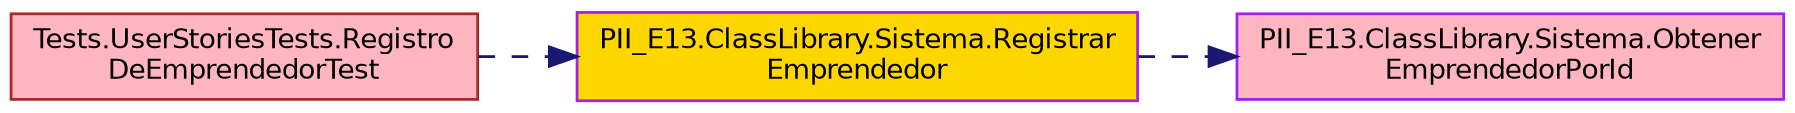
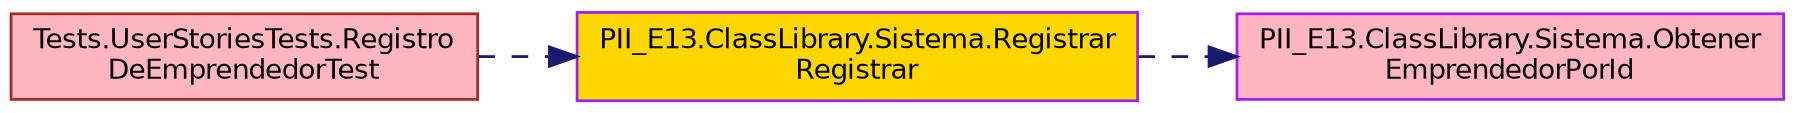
  digraph {
    rankdir=LR
    node [color=purple fillcolor=lightpink fontname=Helvetica fontsize=10 shape=record style=filled]
    edge [color=midnightblue fontname=Helvetica fontsize=10 labelfontname=Helvetica labelfontsize=10 style=dashed]
    n1 [color=brown fontcolor=black height=0.2 label="Tests.UserStoriesTests.Registro\lDeEmprendedorTest" width=0.4]
-   n2 [fillcolor=gold height=0.2 label="PII_E13.ClassLibrary.Sistema.Registrar\lEmprendedor" width=0.4]
+   n2 [fillcolor=gold height=0.2 label="PII_E13.ClassLibrary.Sistema.Registrar\lRegistrar" width=0.4]
    n3 [height=0.2 label="PII_E13.ClassLibrary.Sistema.Obtener\lEmprendedorPorId" width=0.4]
    n1 -> n2
    n2 -> n3
  }
